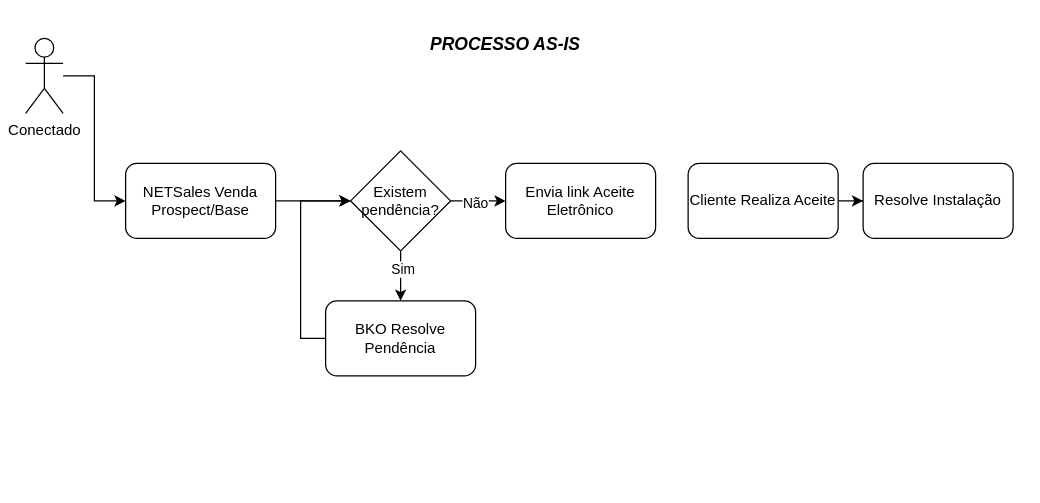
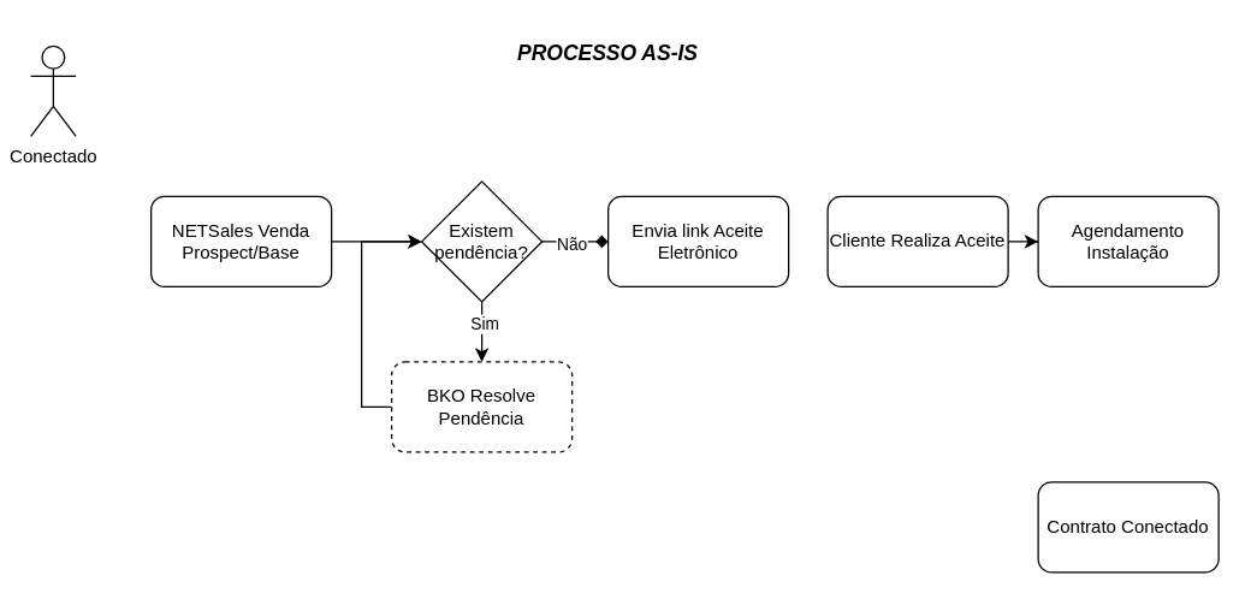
  <mxCell id="0" />
  <mxCell id="1" parent="0" />
- <mxCell id="2" style="edgeStyle=orthogonalEdgeStyle;rounded=0;orthogonalLoop=1;jettySize=auto;html=1;entryX=0;entryY=0.5;entryDx=0;entryDy=0;" edge="1" parent="1" source="3" target="5"><mxGeometry relative="1" as="geometry" /></mxCell>
  <mxCell id="3" value="Conectado" style="shape=umlActor;verticalLabelPosition=bottom;verticalAlign=top;html=1;outlineConnect=0;" vertex="1" parent="1"><mxGeometry x="20" y="30" width="30" height="60" as="geometry" /></mxCell>
  <mxCell id="4" style="edgeStyle=orthogonalEdgeStyle;rounded=0;orthogonalLoop=1;jettySize=auto;html=1;entryX=0;entryY=0.5;entryDx=0;entryDy=0;" edge="1" parent="1" source="5" target="10"><mxGeometry relative="1" as="geometry" /></mxCell>
  <mxCell id="5" value="NETSales Venda Prospect/Base" style="rounded=1;whiteSpace=wrap;html=1;" vertex="1" parent="1"><mxGeometry x="100" y="130" width="120" height="60" as="geometry" /></mxCell>
  <mxCell id="6" style="edgeStyle=orthogonalEdgeStyle;rounded=0;orthogonalLoop=1;jettySize=auto;html=1;entryX=0.5;entryY=0;entryDx=0;entryDy=0;" edge="1" parent="1" source="10" target="12"><mxGeometry relative="1" as="geometry" /></mxCell>
  <mxCell id="7" value="Sim" style="edgeLabel;html=1;align=center;verticalAlign=middle;resizable=0;points=[];" vertex="1" connectable="0" parent="6"><mxGeometry x="-0.3" y="1" relative="1" as="geometry"><mxPoint as="offset" /></mxGeometry></mxCell>
- <mxCell id="8" style="edgeStyle=orthogonalEdgeStyle;rounded=0;orthogonalLoop=1;jettySize=auto;html=1;entryX=0;entryY=0.5;entryDx=0;entryDy=0;" edge="1" parent="1" source="10" target="13"><mxGeometry relative="1" as="geometry" /></mxCell>
+ <mxCell id="8" style="edgeStyle=orthogonalEdgeStyle;rounded=0;orthogonalLoop=1;jettySize=auto;html=1;entryX=0;entryY=0.5;entryDx=0;entryDy=0;endArrow=diamond;" edge="1" parent="1" source="10" target="13"><mxGeometry relative="1" as="geometry" /></mxCell>
  <mxCell id="9" value="Não" style="edgeLabel;html=1;align=center;verticalAlign=middle;resizable=0;points=[];" vertex="1" connectable="0" parent="8"><mxGeometry x="-0.114" y="-1" relative="1" as="geometry"><mxPoint as="offset" /></mxGeometry></mxCell>
  <mxCell id="10" value="Existem pendência?" style="rhombus;whiteSpace=wrap;html=1;" vertex="1" parent="1"><mxGeometry x="280" y="120" width="80" height="80" as="geometry" /></mxCell>
  <mxCell id="11" style="edgeStyle=orthogonalEdgeStyle;rounded=0;orthogonalLoop=1;jettySize=auto;html=1;entryX=0;entryY=0.5;entryDx=0;entryDy=0;" edge="1" parent="1" source="12" target="10"><mxGeometry relative="1" as="geometry"><Array as="points"><mxPoint x="240" y="270" /><mxPoint x="240" y="160" /></Array></mxGeometry></mxCell>
- <mxCell id="12" value="BKO Resolve Pendência" style="rounded=1;whiteSpace=wrap;html=1;" vertex="1" parent="1"><mxGeometry x="260" y="240" width="120" height="60" as="geometry" /></mxCell>
+ <mxCell id="12" value="BKO Resolve Pendência" style="rounded=1;whiteSpace=wrap;html=1;dashed=1;" vertex="1" parent="1"><mxGeometry x="260" y="240" width="120" height="60" as="geometry" /></mxCell>
  <mxCell id="13" value="Envia link Aceite Eletrônico" style="rounded=1;whiteSpace=wrap;html=1;" vertex="1" parent="1"><mxGeometry x="404" y="130" width="120" height="60" as="geometry" /></mxCell>
  <mxCell id="14" value="" style="edgeStyle=orthogonalEdgeStyle;rounded=0;orthogonalLoop=1;jettySize=auto;html=1;" edge="1" parent="1" source="15" target="16"><mxGeometry relative="1" as="geometry" /></mxCell>
  <mxCell id="15" value="Cliente Realiza Aceite" style="whiteSpace=wrap;html=1;rounded=1;" vertex="1" parent="1"><mxGeometry x="550" y="130" width="120" height="60" as="geometry" /></mxCell>
- <mxCell id="16" value="Resolve Instalação" style="whiteSpace=wrap;html=1;rounded=1;" vertex="1" parent="1"><mxGeometry x="690" y="130" width="120" height="60" as="geometry" /></mxCell>
+ <mxCell id="16" value="Agendamento Instalação" style="whiteSpace=wrap;html=1;rounded=1;" vertex="1" parent="1"><mxGeometry x="690" y="130" width="120" height="60" as="geometry" /></mxCell>
+ <mxCell id="17" value="Contrato Conectado" style="whiteSpace=wrap;html=1;rounded=1;" vertex="1" parent="1"><mxGeometry x="690" y="320" width="120" height="60" as="geometry" /></mxCell>
  <mxCell id="18" value="PROCESSO AS-IS" style="text;html=1;align=center;verticalAlign=middle;whiteSpace=wrap;rounded=0;fontStyle=3;fontSize=14;" vertex="1" parent="1"><mxGeometry x="209" y="20" width="390" height="30" as="geometry" /></mxCell>
